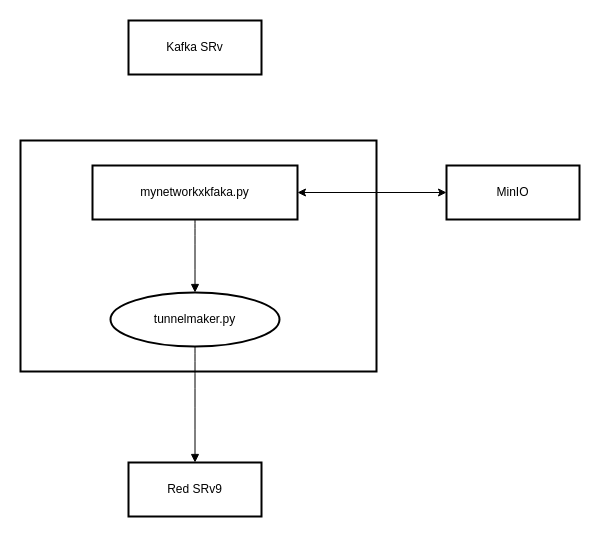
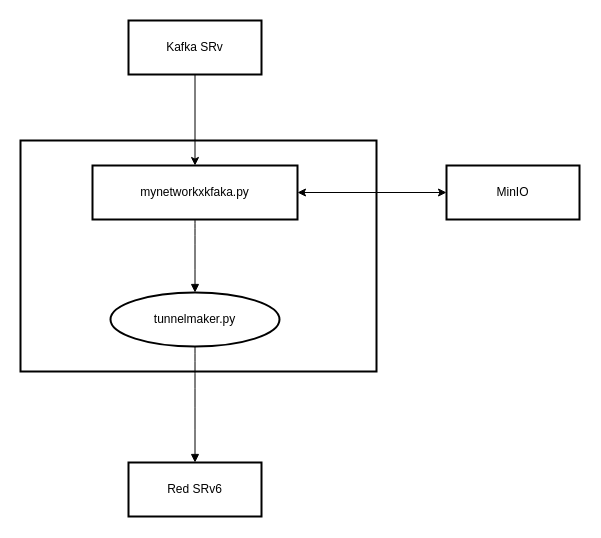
  <mxCell id="0" />
  <mxCell id="1" parent="0" />
  <mxCell id="2" value="" style="whiteSpace=wrap;strokeWidth=2;" vertex="1" parent="1"><mxGeometry x="20" y="140" width="356" height="231" as="geometry" /></mxCell>
  <mxCell id="3" value="mynetworkxkfaka.py" style="whiteSpace=wrap;strokeWidth=2;" vertex="1" parent="1"><mxGeometry x="92" y="165" width="205" height="54" as="geometry" /></mxCell>
  <mxCell id="4" value="tunnelmaker.py" style="ellipse;whiteSpace=wrap;strokeWidth=2;" vertex="1" parent="1"><mxGeometry x="110" y="292" width="169" height="54" as="geometry" /></mxCell>
  <mxCell id="5" value="Kafka SRv" style="whiteSpace=wrap;strokeWidth=2;" vertex="1" parent="1"><mxGeometry x="128" y="20" width="133" height="54" as="geometry" /></mxCell>
- <mxCell id="6" value="Red SRv9" style="whiteSpace=wrap;strokeWidth=2;" vertex="1" parent="1"><mxGeometry x="128" y="462" width="133" height="54" as="geometry" /></mxCell>
+ <mxCell id="6" value="Red SRv6" style="whiteSpace=wrap;strokeWidth=2;" vertex="1" parent="1"><mxGeometry x="128" y="462" width="133" height="54" as="geometry" /></mxCell>
  <mxCell id="7" value="" style="curved=1;startArrow=none;endArrow=block;exitX=0.5;exitY=1;entryX=0.5;entryY=0;rounded=0;exitDx=0;exitDy=0;" edge="1" parent="1" source="3" target="4"><mxGeometry relative="1" as="geometry"><Array as="points" /></mxGeometry></mxCell>
  <mxCell id="8" value="" style="curved=1;startArrow=none;endArrow=block;exitX=0.5;exitY=1;entryX=0.5;entryY=-0.01;rounded=0;" edge="1" parent="1" source="4" target="6"><mxGeometry relative="1" as="geometry"><Array as="points" /></mxGeometry></mxCell>
+ <mxCell id="9" value="" style="endArrow=classic;html=1;rounded=0;exitX=0.5;exitY=1;exitDx=0;exitDy=0;entryX=0.5;entryY=0;entryDx=0;entryDy=0;" edge="1" parent="1" source="5" target="3"><mxGeometry width="50" height="50" relative="1" as="geometry"><mxPoint x="276" y="260" as="sourcePoint" /><mxPoint x="326" y="210" as="targetPoint" /></mxGeometry></mxCell>
  <mxCell id="10" value="MinIO" style="whiteSpace=wrap;strokeWidth=2;" vertex="1" parent="1"><mxGeometry x="446" y="165" width="133" height="54" as="geometry" /></mxCell>
  <mxCell id="11" value="" style="endArrow=classic;startArrow=classic;html=1;rounded=0;exitX=1;exitY=0.5;exitDx=0;exitDy=0;entryX=0;entryY=0.5;entryDx=0;entryDy=0;" edge="1" parent="1" source="3" target="10"><mxGeometry width="50" height="50" relative="1" as="geometry"><mxPoint x="396" y="320" as="sourcePoint" /><mxPoint x="446" y="270" as="targetPoint" /></mxGeometry></mxCell>
